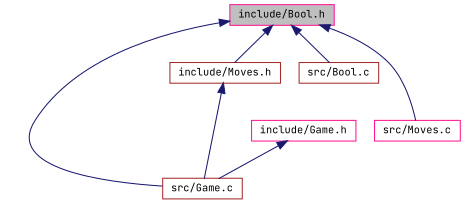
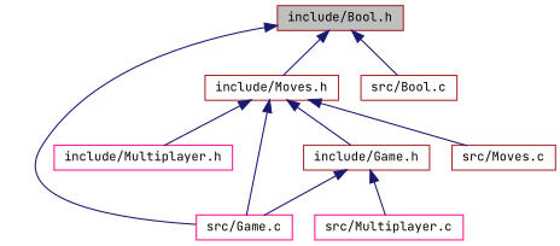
  digraph {
    fontname="JetBrains Mono"
    node [color=brown fontname="JetBrains Mono" fontsize=10 shape=record]
    edge [color=midnightblue dir=back fontname="JetBrains Mono" fontsize=10 labelfontname=Helvetica labelfontsize=10 style=solid]
-   n1 [color=deeppink fillcolor=grey75 fontcolor=black height=0.2 label="include/Bool.h" style=filled width=0.4]
+   n1 [fillcolor=grey75 fontcolor=black height=0.2 label="include/Bool.h" style=filled width=0.4]
    n2 [height=0.2 label="include/Moves.h" width=0.4]
-   n3 [height=0.2 label="src/Game.c" width=0.4]
+   n3 [color=deeppink height=0.2 label="src/Game.c" width=0.4]
    n4 [height=0.2 label="src/Bool.c" width=0.4]
-   n5 [color=deeppink height=0.2 label="include/Game.h" width=0.4]
-   n7 [color=deeppink height=0.2 label="src/Moves.c" width=0.4]
+   n5 [height=0.2 label="include/Game.h" width=0.4]
+   n6 [color=deeppink height=0.2 label="include/Multiplayer.h" width=0.4]
+   n7 [height=0.2 label="src/Moves.c" width=0.4]
+   n8 [color=deeppink height=0.2 label="src/Multiplayer.c" width=0.4]
    n1 -> n2
    n1 -> n3
    n1 -> n4
    n2 -> n3
-   n1 -> n7
+   n2 -> n5
+   n2 -> n6
+   n2 -> n7
    n5 -> n3
+   n5 -> n8
  }
